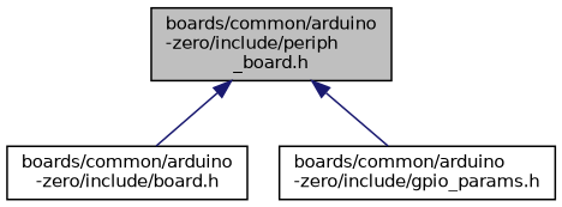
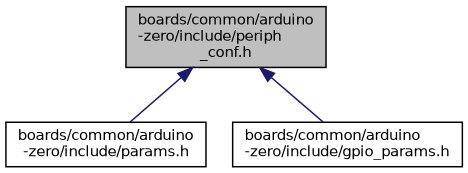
  digraph {
    node [color=black fillcolor=white fontname=Helvetica fontsize=10 shape=record style=filled]
    edge [color=midnightblue dir=back fontname=Helvetica fontsize=10 labelfontname=Helvetica labelfontsize=10 style=solid]
-   n1 [fillcolor=grey75 fontcolor=black height=0.2 label="boards/common/arduino\l-zero/include/periph\l_board.h" width=0.4]
-   n2 [height=0.2 label="boards/common/arduino\l-zero/include/board.h" width=0.4]
+   n1 [fillcolor=grey75 fontcolor=black height=0.2 label="boards/common/arduino\l-zero/include/periph\l_conf.h" width=0.4]
+   n2 [height=0.2 label="boards/common/arduino\l-zero/include/params.h" width=0.4]
    n3 [height=0.2 label="boards/common/arduino\l-zero/include/gpio_params.h" width=0.4]
    n1 -> n2
    n1 -> n3
  }
